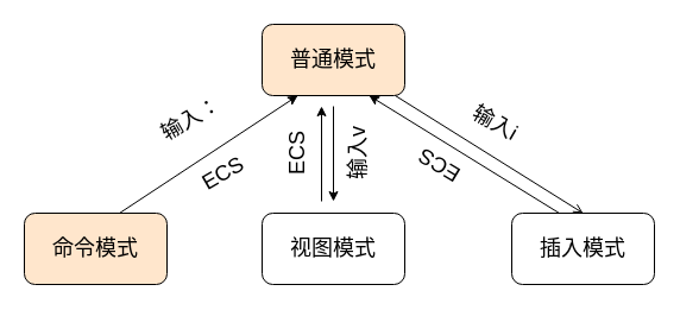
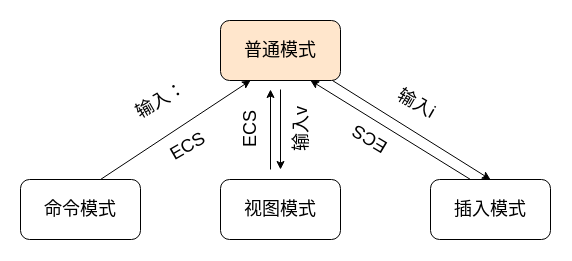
  <mxCell id="0" />
  <mxCell id="1" parent="0" />
  <mxCell id="2" value="&lt;font style=&quot;font-size: 18px;&quot;&gt;普通模式&lt;/font&gt;" style="rounded=1;whiteSpace=wrap;html=1;fillColor=#ffe6cc;" vertex="1" parent="1"><mxGeometry x="220" y="20" width="120" height="60" as="geometry" /></mxCell>
  <mxCell id="3" value="&lt;font style=&quot;font-size: 18px;&quot;&gt;插入模式&lt;/font&gt;" style="rounded=1;whiteSpace=wrap;html=1;" vertex="1" parent="1"><mxGeometry x="430" y="179" width="120" height="60" as="geometry" /></mxCell>
- <mxCell id="4" value="&lt;font style=&quot;font-size: 18px;&quot;&gt;命令模式&lt;/font&gt;" style="rounded=1;whiteSpace=wrap;html=1;fillColor=#ffe6cc;" vertex="1" parent="1"><mxGeometry x="20" y="179" width="120" height="60" as="geometry" /></mxCell>
+ <mxCell id="4" value="&lt;font style=&quot;font-size: 18px;&quot;&gt;命令模式&lt;/font&gt;" style="rounded=1;whiteSpace=wrap;html=1;" vertex="1" parent="1"><mxGeometry x="20" y="179" width="120" height="60" as="geometry" /></mxCell>
  <mxCell id="5" value="&lt;font style=&quot;font-size: 18px;&quot;&gt;视图模式&lt;/font&gt;" style="rounded=1;whiteSpace=wrap;html=1;" vertex="1" parent="1"><mxGeometry x="220" y="179" width="120" height="60" as="geometry" /></mxCell>
  <mxCell id="6" value="" style="endArrow=classic;html=1;rounded=0;fontSize=18;" edge="1" parent="1"><mxGeometry width="50" height="50" relative="1" as="geometry"><mxPoint x="270" y="169" as="sourcePoint" /><mxPoint x="270" y="89" as="targetPoint" /></mxGeometry></mxCell>
  <mxCell id="7" value="ECS" style="text;html=1;align=center;verticalAlign=middle;resizable=0;points=[];autosize=1;strokeColor=none;fillColor=none;fontSize=18;rotation=-90;" vertex="1" parent="1"><mxGeometry x="220" y="109" width="60" height="40" as="geometry" /></mxCell>
  <mxCell id="8" value="" style="endArrow=classic;html=1;rounded=0;fontSize=18;entryX=0.25;entryY=1;entryDx=0;entryDy=0;" edge="1" parent="1" target="2"><mxGeometry width="50" height="50" relative="1" as="geometry"><mxPoint x="100" y="179" as="sourcePoint" /><mxPoint x="100" y="99" as="targetPoint" /></mxGeometry></mxCell>
  <mxCell id="9" value="ECS" style="text;html=1;align=center;verticalAlign=middle;resizable=0;points=[];autosize=1;strokeColor=none;fillColor=none;fontSize=18;rotation=-30;" vertex="1" parent="1"><mxGeometry x="157" y="126" width="60" height="40" as="geometry" /></mxCell>
  <mxCell id="10" value="" style="endArrow=classic;html=1;rounded=0;fontSize=18;entryX=0.75;entryY=1;entryDx=0;entryDy=0;" edge="1" parent="1" target="2"><mxGeometry width="50" height="50" relative="1" as="geometry"><mxPoint x="470" y="179" as="sourcePoint" /><mxPoint x="470" y="99" as="targetPoint" /></mxGeometry></mxCell>
  <mxCell id="11" value="ECS" style="text;html=1;align=center;verticalAlign=middle;resizable=0;points=[];autosize=1;strokeColor=none;fillColor=none;fontSize=18;rotation=-149;" vertex="1" parent="1"><mxGeometry x="340" y="119" width="60" height="40" as="geometry" /></mxCell>
  <mxCell id="12" value="输入：" style="text;html=1;align=center;verticalAlign=middle;resizable=0;points=[];autosize=1;strokeColor=none;fillColor=none;fontSize=18;rotation=-30;" vertex="1" parent="1"><mxGeometry x="120" y="80" width="80" height="40" as="geometry" /></mxCell>
  <mxCell id="13" value="" style="endArrow=classic;html=1;rounded=0;fontSize=18;" edge="1" parent="1"><mxGeometry width="50" height="50" relative="1" as="geometry"><mxPoint x="280" y="89" as="sourcePoint" /><mxPoint x="280" y="169" as="targetPoint" /></mxGeometry></mxCell>
  <mxCell id="14" value="输入v" style="text;html=1;align=center;verticalAlign=middle;resizable=0;points=[];autosize=1;strokeColor=none;fillColor=none;fontSize=18;rotation=-90;" vertex="1" parent="1"><mxGeometry x="266" y="109" width="70" height="40" as="geometry" /></mxCell>
  <mxCell id="15" value="输入i" style="text;html=1;align=center;verticalAlign=middle;resizable=0;points=[];autosize=1;strokeColor=none;fillColor=none;fontSize=18;rotation=30;" vertex="1" parent="1"><mxGeometry x="386" y="83" width="60" height="40" as="geometry" /></mxCell>
- <mxCell id="16" value="" style="endArrow=open;html=1;rounded=0;fontSize=18;exitX=0.933;exitY=1;exitDx=0;exitDy=0;exitPerimeter=0;entryX=0.5;entryY=0;entryDx=0;entryDy=0;" edge="1" parent="1" source="2" target="3"><mxGeometry width="50" height="50" relative="1" as="geometry"><mxPoint x="260" y="189" as="sourcePoint" /><mxPoint x="310" y="139" as="targetPoint" /></mxGeometry></mxCell>
+ <mxCell id="16" value="" style="endArrow=classic;html=1;rounded=0;fontSize=18;exitX=0.933;exitY=1;exitDx=0;exitDy=0;exitPerimeter=0;entryX=0.5;entryY=0;entryDx=0;entryDy=0;" edge="1" parent="1" source="2" target="3"><mxGeometry width="50" height="50" relative="1" as="geometry"><mxPoint x="260" y="189" as="sourcePoint" /><mxPoint x="310" y="139" as="targetPoint" /></mxGeometry></mxCell>
